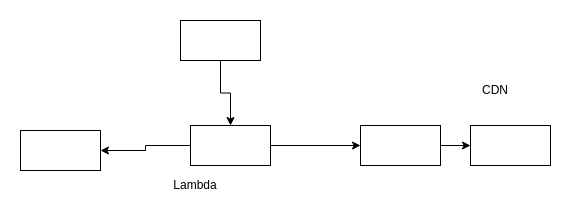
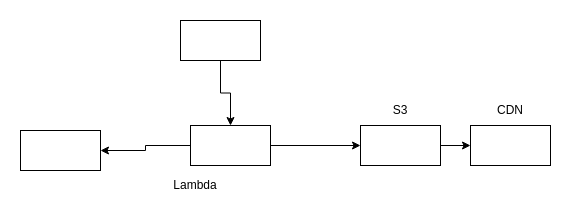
  <mxCell id="0" />
  <mxCell id="1" parent="0" />
  <mxCell id="2" style="edgeStyle=orthogonalEdgeStyle;rounded=0;orthogonalLoop=1;jettySize=auto;html=1;exitX=0.5;exitY=1;exitDx=0;exitDy=0;entryX=0.5;entryY=0;entryDx=0;entryDy=0;" edge="1" parent="1" source="3" target="14"><mxGeometry relative="1" as="geometry" /></mxCell>
  <mxCell id="3" value="" style="rounded=0;whiteSpace=wrap;html=1;" vertex="1" parent="1"><mxGeometry x="180" y="20" width="80" height="40" as="geometry" /></mxCell>
  <mxCell id="4" value="Lambda" style="text;html=1;align=center;verticalAlign=middle;whiteSpace=wrap;rounded=0;" vertex="1" parent="1"><mxGeometry x="165" y="175" width="60" height="20" as="geometry" /></mxCell>
  <mxCell id="5" value="" style="rounded=0;whiteSpace=wrap;html=1;" vertex="1" parent="1"><mxGeometry x="20" y="130" width="80" height="40" as="geometry" /></mxCell>
  <mxCell id="6" value="" style="rounded=0;whiteSpace=wrap;html=1;" vertex="1" parent="1"><mxGeometry x="360" y="125" width="80" height="40" as="geometry" /></mxCell>
+ <mxCell id="7" value="S3" style="text;html=1;align=center;verticalAlign=middle;whiteSpace=wrap;rounded=0;" vertex="1" parent="1"><mxGeometry x="360" y="95" width="80" height="30" as="geometry" /></mxCell>
  <mxCell id="8" value="" style="rounded=0;whiteSpace=wrap;html=1;" vertex="1" parent="1"><mxGeometry x="470" y="125" width="80" height="40" as="geometry" /></mxCell>
- <mxCell id="9" value="CDN" style="text;html=1;align=center;verticalAlign=middle;whiteSpace=wrap;rounded=0;" vertex="1" parent="1"><mxGeometry x="455" y="75" width="80" height="30" as="geometry" /></mxCell>
+ <mxCell id="9" value="CDN" style="text;html=1;align=center;verticalAlign=middle;whiteSpace=wrap;rounded=0;" vertex="1" parent="1"><mxGeometry x="470" y="95" width="80" height="30" as="geometry" /></mxCell>
  <mxCell id="10" value="" style="endArrow=classic;html=1;rounded=0;entryX=0;entryY=0.5;entryDx=0;entryDy=0;" edge="1" parent="1" target="8"><mxGeometry width="50" height="50" relative="1" as="geometry"><mxPoint x="440" y="145" as="sourcePoint" /><mxPoint x="490" y="95" as="targetPoint" /></mxGeometry></mxCell>
  <mxCell id="11" value="" style="endArrow=none;html=1;rounded=0;entryX=0;entryY=0.5;entryDx=0;entryDy=0;" edge="1" parent="1" target="14"><mxGeometry width="50" height="50" relative="1" as="geometry"><mxPoint x="245" y="150" as="sourcePoint" /><mxPoint x="180" y="135" as="targetPoint" /></mxGeometry></mxCell>
  <mxCell id="12" style="edgeStyle=orthogonalEdgeStyle;rounded=0;orthogonalLoop=1;jettySize=auto;html=1;exitX=0;exitY=0.5;exitDx=0;exitDy=0;entryX=1;entryY=0.5;entryDx=0;entryDy=0;" edge="1" parent="1" source="14" target="5"><mxGeometry relative="1" as="geometry" /></mxCell>
  <mxCell id="13" style="edgeStyle=orthogonalEdgeStyle;rounded=0;orthogonalLoop=1;jettySize=auto;html=1;exitX=1;exitY=0.5;exitDx=0;exitDy=0;entryX=0;entryY=0.5;entryDx=0;entryDy=0;" edge="1" parent="1" source="14" target="6"><mxGeometry relative="1" as="geometry" /></mxCell>
  <mxCell id="14" value="" style="rounded=0;whiteSpace=wrap;html=1;" vertex="1" parent="1"><mxGeometry x="190" y="125" width="80" height="40" as="geometry" /></mxCell>
